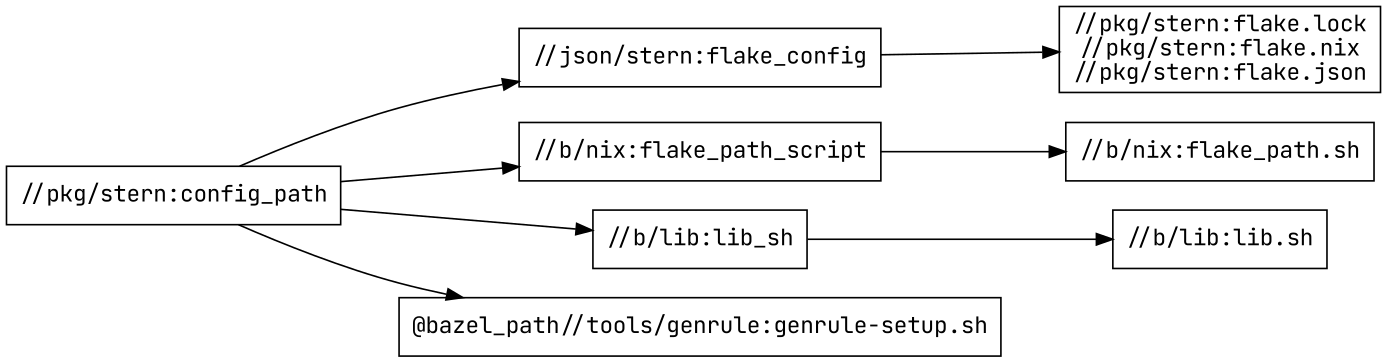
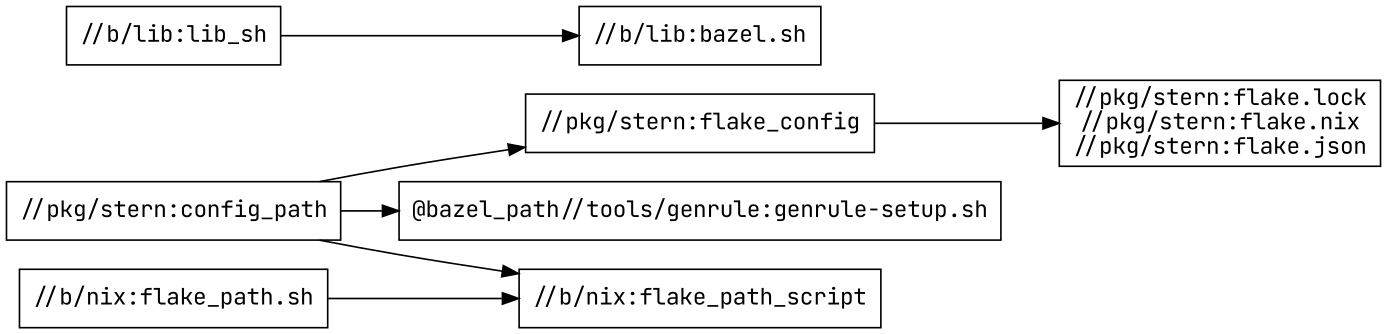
  digraph {
    fontname="JetBrains Mono"
    rankdir=LR
    node [fontname="JetBrains Mono" shape=box]
    edge [fontname="JetBrains Mono"]
    n1 [label="//pkg/stern:config_path"]
-   "//pkg/stern:flake_config" [label="//json/stern:flake_config"]
+   "//pkg/stern:flake_config"
    "//b/nix:flake_path_script"
    "//b/lib:lib_sh"
    n5 [label="@bazel_path//tools/genrule:genrule-setup.sh"]
    "//pkg/stern:flake.lock\n//pkg/stern:flake.nix\n//pkg/stern:flake.json"
    "//b/nix:flake_path.sh"
-   "//b/lib:lib.sh"
+   "//b/lib:lib.sh" [label="//b/lib:bazel.sh"]
    n1 -> "//pkg/stern:flake_config"
    n1 -> "//b/nix:flake_path_script"
-   n1 -> "//b/lib:lib_sh"
    n1 -> n5
    "//pkg/stern:flake_config" -> "//pkg/stern:flake.lock\n//pkg/stern:flake.nix\n//pkg/stern:flake.json"
-   "//b/nix:flake_path_script" -> "//b/nix:flake_path.sh"
+   "//b/nix:flake_path.sh" -> "//b/nix:flake_path_script"
    "//b/lib:lib_sh" -> "//b/lib:lib.sh"
  }
